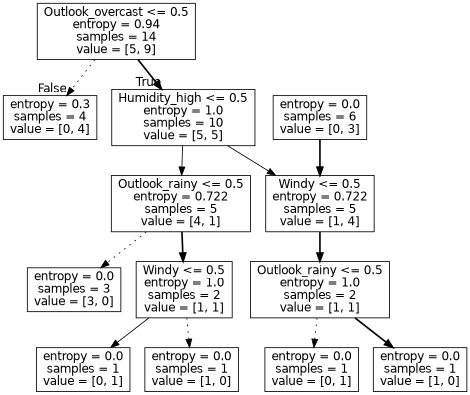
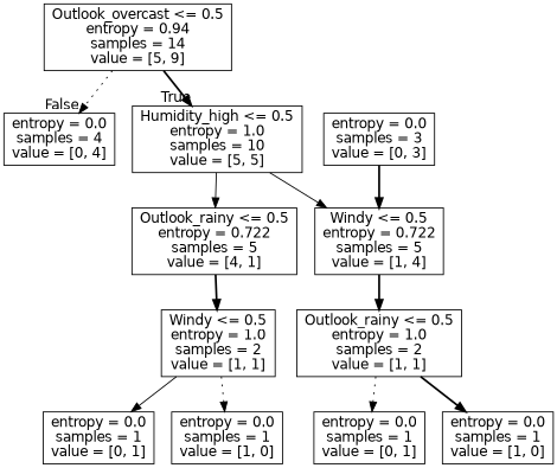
  digraph {
    node [fontname=helvetica shape=box]
    edge [fontname=helvetica style=bold]
    n1 [label="Outlook_overcast <= 0.5\nentropy = 0.94\nsamples = 14\nvalue = [5, 9]"]
    n2 [label="Humidity_high <= 0.5\nentropy = 1.0\nsamples = 10\nvalue = [5, 5]"]
-   n3 [label="entropy = 0.3\nsamples = 4\nvalue = [0, 4]"]
+   n3 [label="entropy = 0.0\nsamples = 4\nvalue = [0, 4]"]
    n4 [label="Windy <= 0.5\nentropy = 0.722\nsamples = 5\nvalue = [1, 4]"]
    n5 [label="Outlook_rainy <= 0.5\nentropy = 0.722\nsamples = 5\nvalue = [4, 1]"]
    n6 [label="Outlook_rainy <= 0.5\nentropy = 1.0\nsamples = 2\nvalue = [1, 1]"]
-   n7 [label="entropy = 0.0\nsamples = 3\nvalue = [3, 0]"]
    n8 [label="Windy <= 0.5\nentropy = 1.0\nsamples = 2\nvalue = [1, 1]"]
-   n9 [label="entropy = 0.0\nsamples = 6\nvalue = [0, 3]"]
+   n9 [label="entropy = 0.0\nsamples = 3\nvalue = [0, 3]"]
    n10 [label="entropy = 0.0\nsamples = 1\nvalue = [0, 1]"]
    n11 [label="entropy = 0.0\nsamples = 1\nvalue = [1, 0]"]
    n12 [label="entropy = 0.0\nsamples = 1\nvalue = [0, 1]"]
    n13 [label="entropy = 0.0\nsamples = 1\nvalue = [1, 0]"]
    n1 -> n2 [headlabel=True labelangle=45 labeldistance=2.5]
    n1 -> n3 [headlabel=False labelangle=-45 labeldistance=2.5 style=dotted]
    n2 -> n4 [style=solid]
    n2 -> n5 [style=solid]
    n4 -> n6
-   n5 -> n7 [style=dotted]
    n5 -> n8
    n6 -> n10 [style=dotted]
    n6 -> n11
    n8 -> n12 [style=solid]
    n8 -> n13 [style=dotted]
    n9 -> n4
  }
